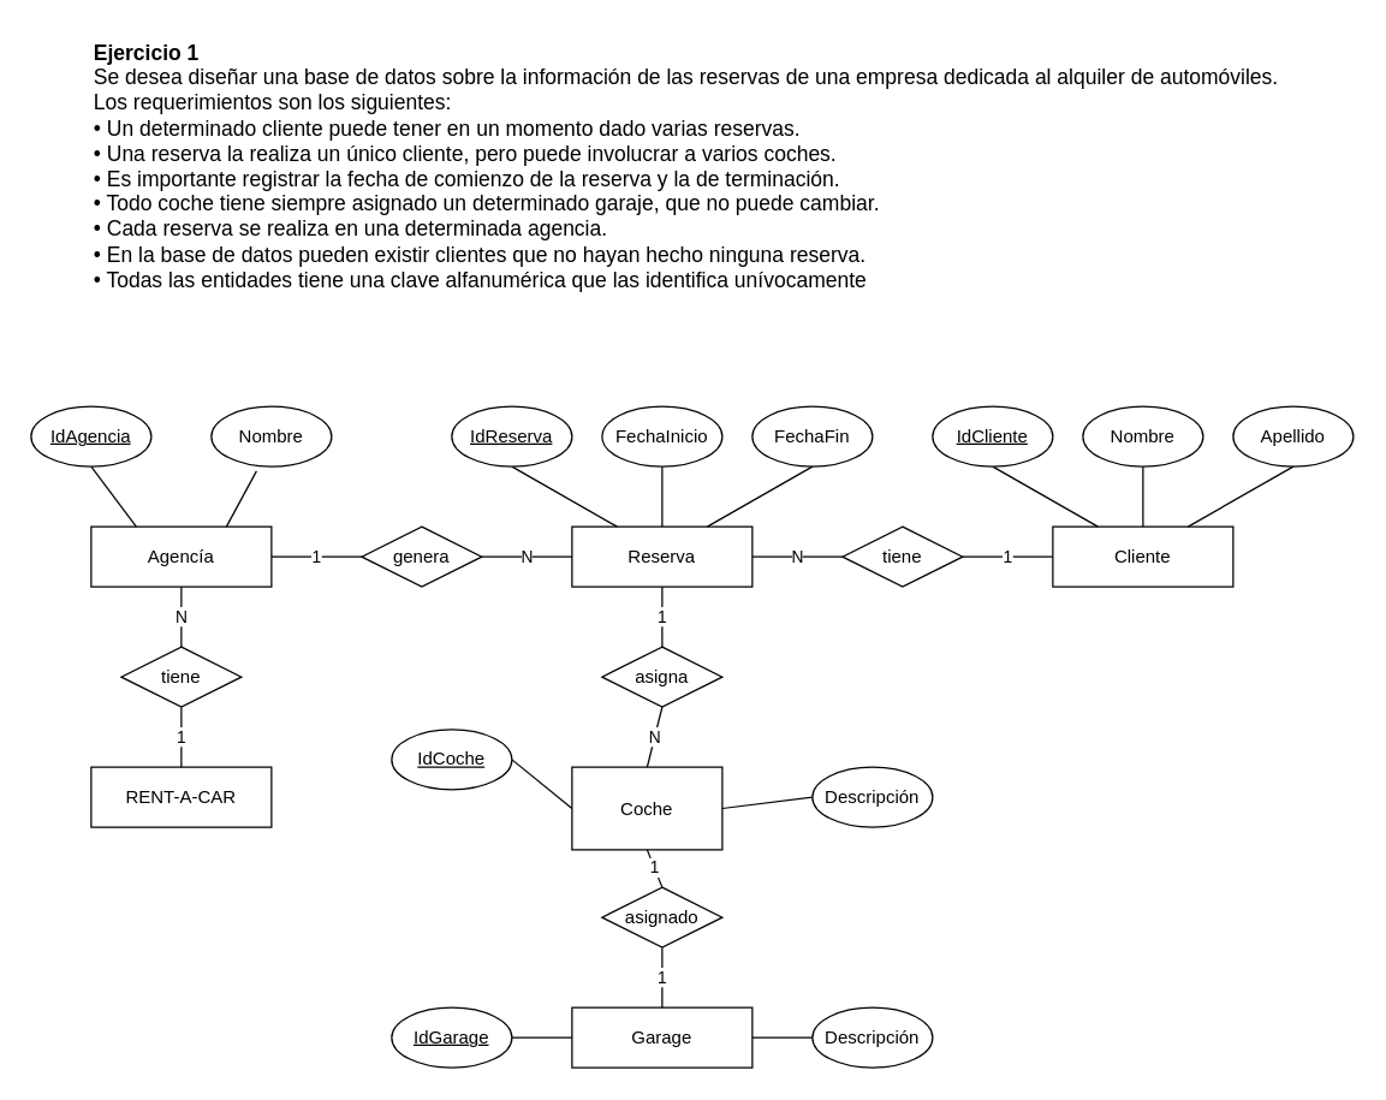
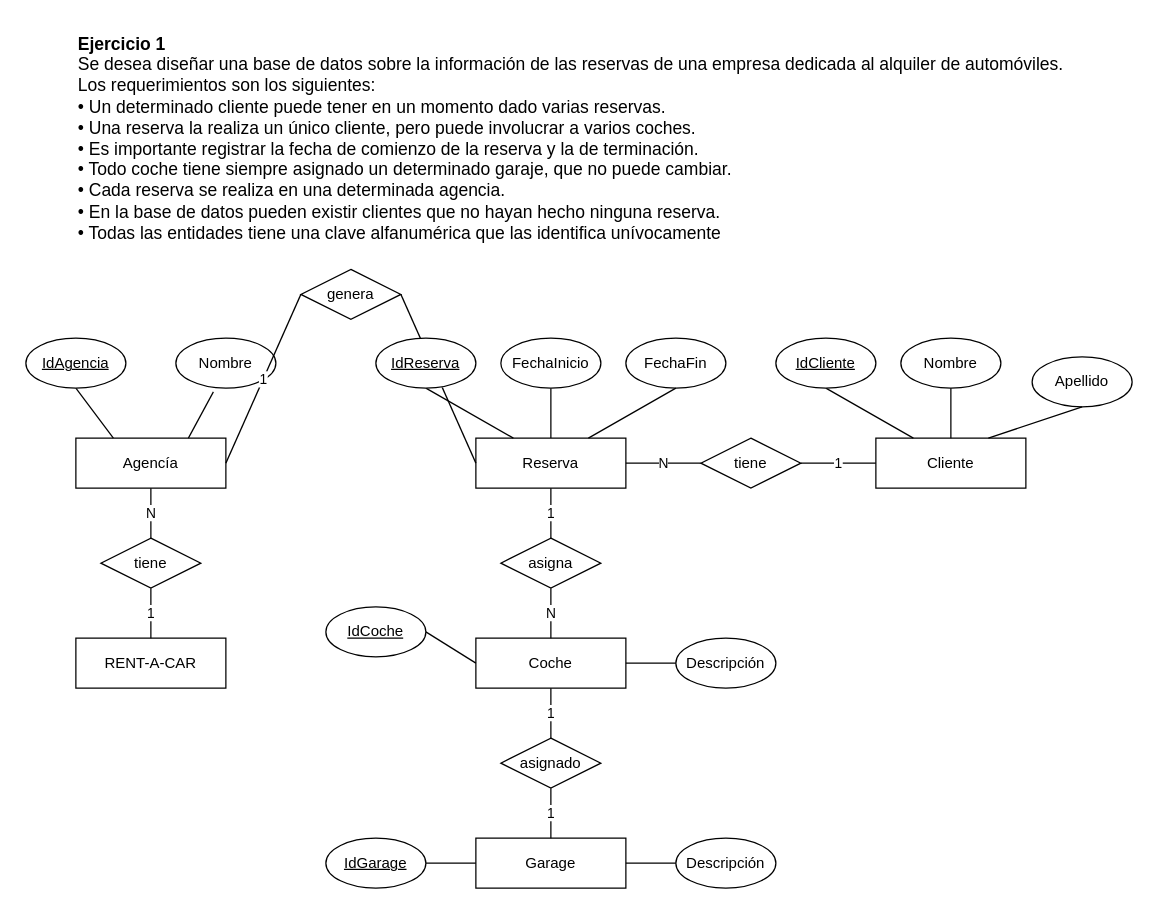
  <mxCell id="0" />
  <mxCell id="1" parent="0" />
  <mxCell id="2" value="Cliente" style="whiteSpace=wrap;html=1;align=center;fillColor=#FFFFFF;" parent="1" vertex="1"><mxGeometry x="700" y="350" width="120" height="40" as="geometry" /></mxCell>
  <mxCell id="3" style="edgeStyle=orthogonalEdgeStyle;rounded=0;orthogonalLoop=1;jettySize=auto;html=1;exitX=0.5;exitY=0;exitDx=0;exitDy=0;entryX=0.5;entryY=1;entryDx=0;entryDy=0;endArrow=none;endFill=0;" parent="1" source="4" target="21" edge="1"><mxGeometry relative="1" as="geometry" /></mxCell>
  <mxCell id="4" value="Reserva" style="whiteSpace=wrap;html=1;align=center;fillColor=#FFFFFF;" parent="1" vertex="1"><mxGeometry x="380" y="350" width="120" height="40" as="geometry" /></mxCell>
- <mxCell id="5" value="Coche" style="whiteSpace=wrap;html=1;align=center;fillColor=#FFFFFF;" parent="1" vertex="1"><mxGeometry x="380" y="510" width="100" height="55" as="geometry" /></mxCell>
+ <mxCell id="5" value="Coche" style="whiteSpace=wrap;html=1;align=center;fillColor=#FFFFFF;" parent="1" vertex="1"><mxGeometry x="380" y="510" width="120" height="40" as="geometry" /></mxCell>
  <mxCell id="6" value="" style="endArrow=none;html=1;rounded=0;exitX=0.25;exitY=0;exitDx=0;exitDy=0;entryX=0.5;entryY=1;entryDx=0;entryDy=0;" parent="1" source="2" target="39" edge="1"><mxGeometry relative="1" as="geometry"><mxPoint x="630" y="550" as="sourcePoint" /><mxPoint x="660" y="310" as="targetPoint" /></mxGeometry></mxCell>
  <mxCell id="7" value="Nombre" style="ellipse;whiteSpace=wrap;html=1;align=center;" parent="1" vertex="1"><mxGeometry x="720" width="80" height="40" as="geometry" y="270" /></mxCell>
- <mxCell id="8" value="Apellido" style="ellipse;whiteSpace=wrap;html=1;align=center;" parent="1" vertex="1"><mxGeometry x="820" width="80" height="40" as="geometry" y="270" /></mxCell>
+ <mxCell id="8" value="Apellido" style="ellipse;whiteSpace=wrap;html=1;align=center;" parent="1" vertex="1"><mxGeometry x="825" y="285" width="80" height="40" as="geometry" /></mxCell>
  <mxCell id="9" value="" style="endArrow=none;html=1;rounded=0;exitX=0.5;exitY=0;exitDx=0;exitDy=0;entryX=0.5;entryY=1;entryDx=0;entryDy=0;" parent="1" source="2" target="7" edge="1"><mxGeometry relative="1" as="geometry"><mxPoint x="500" y="390" as="sourcePoint" /><mxPoint x="544.645" y="324.142" as="targetPoint" /></mxGeometry></mxCell>
  <mxCell id="10" value="" style="endArrow=none;html=1;rounded=0;exitX=0.75;exitY=0;exitDx=0;exitDy=0;entryX=0.5;entryY=1;entryDx=0;entryDy=0;" parent="1" source="2" target="8" edge="1"><mxGeometry relative="1" as="geometry"><mxPoint x="500" y="400" as="sourcePoint" /><mxPoint x="630" y="310" as="targetPoint" /></mxGeometry></mxCell>
  <mxCell id="11" value="" style="endArrow=none;html=1;rounded=0;exitX=0.25;exitY=0;exitDx=0;exitDy=0;entryX=0.5;entryY=1;entryDx=0;entryDy=0;" parent="1" source="4" target="38" edge="1"><mxGeometry relative="1" as="geometry"><mxPoint x="460" y="630" as="sourcePoint" /><mxPoint x="380" y="310" as="targetPoint" /></mxGeometry></mxCell>
  <mxCell id="12" value="tiene" style="shape=rhombus;perimeter=rhombusPerimeter;whiteSpace=wrap;html=1;align=center;" parent="1" vertex="1"><mxGeometry x="560" y="350" width="80" height="40" as="geometry" /></mxCell>
  <mxCell id="13" value="1" style="endArrow=none;html=1;rounded=0;exitX=1;exitY=0.5;exitDx=0;exitDy=0;entryX=0;entryY=0.5;entryDx=0;entryDy=0;" parent="1" source="12" target="2" edge="1"><mxGeometry relative="1" as="geometry"><mxPoint x="660" y="370" as="sourcePoint" /><mxPoint x="494" y="440" as="targetPoint" /></mxGeometry></mxCell>
  <mxCell id="14" value="N" style="endArrow=none;html=1;rounded=0;exitX=1;exitY=0.5;exitDx=0;exitDy=0;entryX=0;entryY=0.5;entryDx=0;entryDy=0;" parent="1" source="4" target="12" edge="1"><mxGeometry relative="1" as="geometry"><mxPoint x="410" y="490" as="sourcePoint" /><mxPoint x="410" y="420" as="targetPoint" /></mxGeometry></mxCell>
  <mxCell id="15" value="asigna" style="shape=rhombus;perimeter=rhombusPerimeter;whiteSpace=wrap;html=1;align=center;" parent="1" vertex="1"><mxGeometry x="400" y="430" width="80" height="40" as="geometry" /></mxCell>
  <mxCell id="16" value="Descripción" style="ellipse;whiteSpace=wrap;html=1;align=center;" parent="1" vertex="1"><mxGeometry x="540" y="510" width="80" height="40" as="geometry" /></mxCell>
  <mxCell id="17" value="" style="endArrow=none;html=1;rounded=0;exitX=1;exitY=0.5;exitDx=0;exitDy=0;entryX=0;entryY=0.5;entryDx=0;entryDy=0;entryPerimeter=0;" parent="1" source="5" target="16" edge="1"><mxGeometry relative="1" as="geometry"><mxPoint x="290" y="900" as="sourcePoint" /><mxPoint x="330" y="930" as="targetPoint" /></mxGeometry></mxCell>
  <mxCell id="18" value="" style="endArrow=none;html=1;rounded=0;exitX=0;exitY=0.5;exitDx=0;exitDy=0;entryX=1;entryY=0.5;entryDx=0;entryDy=0;" parent="1" source="5" target="40" edge="1"><mxGeometry relative="1" as="geometry"><mxPoint x="290" y="890" as="sourcePoint" /><mxPoint x="340" y="530" as="targetPoint" /></mxGeometry></mxCell>
  <mxCell id="19" value="1" style="endArrow=none;html=1;rounded=0;exitX=0.5;exitY=0;exitDx=0;exitDy=0;entryX=0.5;entryY=1;entryDx=0;entryDy=0;" parent="1" source="15" target="4" edge="1"><mxGeometry relative="1" as="geometry"><mxPoint x="300" y="810" as="sourcePoint" /><mxPoint x="344" y="796" as="targetPoint" /></mxGeometry></mxCell>
  <mxCell id="20" value="N" style="endArrow=none;html=1;rounded=0;exitX=0.5;exitY=1;exitDx=0;exitDy=0;entryX=0.5;entryY=0;entryDx=0;entryDy=0;" parent="1" source="15" target="5" edge="1"><mxGeometry relative="1" as="geometry"><mxPoint x="250" y="680" as="sourcePoint" /><mxPoint x="360" y="620" as="targetPoint" /></mxGeometry></mxCell>
  <mxCell id="21" value="FechaInicio" style="ellipse;whiteSpace=wrap;html=1;align=center;" parent="1" vertex="1"><mxGeometry x="400" width="80" height="40" as="geometry" y="270" /></mxCell>
  <mxCell id="22" value="FechaFin" style="ellipse;whiteSpace=wrap;html=1;align=center;" parent="1" vertex="1"><mxGeometry x="500" width="80" height="40" as="geometry" y="270" /></mxCell>
  <mxCell id="23" value="Garage" style="whiteSpace=wrap;html=1;align=center;fillColor=#FFFFFF;" parent="1" vertex="1"><mxGeometry x="380" y="670" width="120" height="40" as="geometry" /></mxCell>
  <mxCell id="24" value="asignado" style="shape=rhombus;perimeter=rhombusPerimeter;whiteSpace=wrap;html=1;align=center;" parent="1" vertex="1"><mxGeometry x="400" y="590" width="80" height="40" as="geometry" /></mxCell>
  <mxCell id="25" value="Descripción" style="ellipse;whiteSpace=wrap;html=1;align=center;" parent="1" vertex="1"><mxGeometry x="540" y="670" width="80" height="40" as="geometry" /></mxCell>
  <mxCell id="26" value="" style="endArrow=none;html=1;rounded=0;exitX=1;exitY=0.5;exitDx=0;exitDy=0;entryX=0;entryY=0.5;entryDx=0;entryDy=0;" parent="1" source="23" target="25" edge="1"><mxGeometry relative="1" as="geometry"><mxPoint x="310" y="1090" as="sourcePoint" /><mxPoint x="350" y="1125" as="targetPoint" /></mxGeometry></mxCell>
  <mxCell id="27" value="" style="endArrow=none;html=1;rounded=0;exitX=0;exitY=0.5;exitDx=0;exitDy=0;entryX=1;entryY=0.5;entryDx=0;entryDy=0;" parent="1" source="23" target="41" edge="1"><mxGeometry relative="1" as="geometry"><mxPoint x="290" y="1085" as="sourcePoint" /><mxPoint x="340" y="690" as="targetPoint" /></mxGeometry></mxCell>
  <mxCell id="28" value="1" style="endArrow=none;html=1;rounded=0;entryX=0.5;entryY=0;entryDx=0;entryDy=0;exitX=0.5;exitY=1;exitDx=0;exitDy=0;" parent="1" source="5" target="24" edge="1"><mxGeometry relative="1" as="geometry"><mxPoint x="240" y="920" as="sourcePoint" /><mxPoint x="250" y="885" as="targetPoint" /></mxGeometry></mxCell>
  <mxCell id="29" value="1" style="endArrow=none;html=1;rounded=0;entryX=0.5;entryY=0;entryDx=0;entryDy=0;exitX=0.5;exitY=1;exitDx=0;exitDy=0;" parent="1" source="24" target="23" edge="1"><mxGeometry relative="1" as="geometry"><mxPoint x="250" y="925" as="sourcePoint" /><mxPoint x="255" y="980" as="targetPoint" /></mxGeometry></mxCell>
  <mxCell id="30" value="Agencía" style="whiteSpace=wrap;html=1;align=center;fillColor=#FFFFFF;" parent="1" vertex="1"><mxGeometry y="350" width="120" height="40" as="geometry" x="60" /></mxCell>
  <mxCell id="31" value="Nombre" style="ellipse;whiteSpace=wrap;html=1;align=center;" parent="1" vertex="1"><mxGeometry x="140" width="80" height="40" as="geometry" y="270" /></mxCell>
  <mxCell id="32" value="" style="endArrow=none;html=1;rounded=0;exitX=0.5;exitY=1;exitDx=0;exitDy=0;entryX=0.25;entryY=0;entryDx=0;entryDy=0;" parent="1" source="37" target="30" edge="1"><mxGeometry relative="1" as="geometry"><mxPoint x="68" y="311" as="sourcePoint" /><mxPoint x="464" y="581" as="targetPoint" /></mxGeometry></mxCell>
  <mxCell id="33" value="" style="endArrow=none;html=1;rounded=0;entryX=0.75;entryY=0;entryDx=0;entryDy=0;" parent="1" target="30" edge="1"><mxGeometry relative="1" as="geometry"><mxPoint x="170" y="313" as="sourcePoint" /><mxPoint x="145" y="500" as="targetPoint" /></mxGeometry></mxCell>
- <mxCell id="34" value="genera" style="shape=rhombus;perimeter=rhombusPerimeter;whiteSpace=wrap;html=1;align=center;" parent="1" vertex="1"><mxGeometry x="240" y="350" width="80" height="40" as="geometry" /></mxCell>
+ <mxCell id="34" value="genera" style="shape=rhombus;perimeter=rhombusPerimeter;whiteSpace=wrap;html=1;align=center;" parent="1" vertex="1"><mxGeometry x="240" y="215" width="80" height="40" as="geometry" /></mxCell>
  <mxCell id="35" value="1" style="endArrow=none;html=1;rounded=0;exitX=0;exitY=0.5;exitDx=0;exitDy=0;entryX=1;entryY=0.5;entryDx=0;entryDy=0;" parent="1" source="34" target="30" edge="1"><mxGeometry relative="1" as="geometry"><mxPoint x="220" y="370" as="sourcePoint" /><mxPoint x="145" y="500" as="targetPoint" /></mxGeometry></mxCell>
  <mxCell id="36" value="N" style="endArrow=none;html=1;rounded=0;exitX=1;exitY=0.5;exitDx=0;exitDy=0;entryX=0;entryY=0.5;entryDx=0;entryDy=0;" parent="1" source="34" target="4" edge="1"><mxGeometry relative="1" as="geometry"><mxPoint x="220" y="575" as="sourcePoint" /><mxPoint x="218" y="542" as="targetPoint" /></mxGeometry></mxCell>
  <mxCell id="37" value="IdAgencia" style="ellipse;whiteSpace=wrap;html=1;align=center;fontStyle=4;" parent="1" vertex="1"><mxGeometry x="20" width="80" height="40" as="geometry" y="270" /></mxCell>
  <mxCell id="38" value="IdReserva" style="ellipse;whiteSpace=wrap;html=1;align=center;fontStyle=4;" parent="1" vertex="1"><mxGeometry x="300" width="80" height="40" as="geometry" y="270" /></mxCell>
  <mxCell id="39" value="IdCliente" style="ellipse;whiteSpace=wrap;html=1;align=center;fontStyle=4;" parent="1" vertex="1"><mxGeometry x="620" width="80" height="40" as="geometry" y="270" /></mxCell>
  <mxCell id="40" value="IdCoche" style="ellipse;whiteSpace=wrap;html=1;align=center;fontStyle=4;" parent="1" vertex="1"><mxGeometry x="260" y="485" width="80" height="40" as="geometry" /></mxCell>
  <mxCell id="41" value="IdGarage" style="ellipse;whiteSpace=wrap;html=1;align=center;fontStyle=4;" parent="1" vertex="1"><mxGeometry x="260" y="670" width="80" height="40" as="geometry" /></mxCell>
  <mxCell id="42" value="" style="endArrow=none;html=1;rounded=0;exitX=0.75;exitY=0;exitDx=0;exitDy=0;entryX=0.5;entryY=1;entryDx=0;entryDy=0;" parent="1" source="4" target="22" edge="1"><mxGeometry relative="1" as="geometry"><mxPoint x="420" y="360" as="sourcePoint" /><mxPoint x="350" y="320" as="targetPoint" /></mxGeometry></mxCell>
  <mxCell id="43" value="RENT-A-CAR" style="whiteSpace=wrap;html=1;align=center;" parent="1" vertex="1"><mxGeometry y="510" width="120" height="40" as="geometry" x="60" /></mxCell>
  <mxCell id="44" value="tiene" style="shape=rhombus;perimeter=rhombusPerimeter;whiteSpace=wrap;html=1;align=center;" parent="1" vertex="1"><mxGeometry x="80" y="430" width="80" height="40" as="geometry" /></mxCell>
  <mxCell id="45" value="1" style="endArrow=none;html=1;rounded=0;exitX=0.5;exitY=1;exitDx=0;exitDy=0;entryX=0.5;entryY=0;entryDx=0;entryDy=0;" parent="1" source="44" target="43" edge="1"><mxGeometry relative="1" as="geometry"><mxPoint y="450" as="sourcePoint" x="60" /><mxPoint x="120" y="500" as="targetPoint" /></mxGeometry></mxCell>
  <mxCell id="46" value="N" style="endArrow=none;html=1;rounded=0;exitX=0.5;exitY=0;exitDx=0;exitDy=0;entryX=0.5;entryY=1;entryDx=0;entryDy=0;" parent="1" source="44" target="30" edge="1"><mxGeometry relative="1" as="geometry"><mxPoint y="655" as="sourcePoint" x="60" /><mxPoint x="220" y="450" as="targetPoint" /></mxGeometry></mxCell>
  <mxCell id="47" value="&lt;p style=&quot;box-sizing: border-box ; margin: 0px ; padding: 0px ; font-family: inherit ; font-size: 0.875rem ; line-height: inherit ; overflow-wrap: break-word ; cursor: text&quot;&gt;&lt;span style=&quot;box-sizing: border-box ; font-weight: 700 ; line-height: inherit&quot;&gt;Ejercicio 1&lt;/span&gt;&lt;/p&gt;&lt;p style=&quot;box-sizing: border-box ; margin: 0px ; padding: 0px ; font-family: inherit ; font-size: 0.875rem ; line-height: inherit ; overflow-wrap: break-word ; cursor: text&quot;&gt;&lt;span style=&quot;font-family: inherit ; font-size: 0.875rem&quot;&gt;Se desea diseñar una base de datos sobre la información de las reservas de una empresa dedicada al alquiler de automóviles.&lt;/span&gt;&lt;br&gt;&lt;/p&gt;&lt;p style=&quot;box-sizing: border-box ; margin: 0px ; padding: 0px ; font-family: inherit ; font-size: 0.875rem ; line-height: inherit ; overflow-wrap: break-word ; cursor: text&quot;&gt;Los requerimientos son los siguientes:&lt;/p&gt;&lt;p style=&quot;box-sizing: border-box ; margin: 0px ; padding: 0px ; font-family: inherit ; font-size: 0.875rem ; line-height: inherit ; overflow-wrap: break-word ; cursor: text&quot;&gt;• Un determinado cliente puede tener en un momento dado varias reservas.&lt;/p&gt;&lt;p style=&quot;box-sizing: border-box ; margin: 0px ; padding: 0px ; font-family: inherit ; font-size: 0.875rem ; line-height: inherit ; overflow-wrap: break-word ; cursor: text&quot;&gt;• Una reserva la realiza un único cliente, pero puede involucrar a varios coches.&lt;/p&gt;&lt;p style=&quot;box-sizing: border-box ; margin: 0px ; padding: 0px ; font-family: inherit ; font-size: 0.875rem ; line-height: inherit ; overflow-wrap: break-word ; cursor: text&quot;&gt;• Es importante registrar la fecha de comienzo de la reserva y la de terminación.&lt;/p&gt;&lt;p style=&quot;box-sizing: border-box ; margin: 0px ; padding: 0px ; font-family: inherit ; font-size: 0.875rem ; line-height: inherit ; overflow-wrap: break-word ; cursor: text&quot;&gt;• Todo coche tiene siempre asignado un determinado garaje, que no puede cambiar.&lt;/p&gt;&lt;p style=&quot;box-sizing: border-box ; margin: 0px ; padding: 0px ; font-family: inherit ; font-size: 0.875rem ; line-height: inherit ; overflow-wrap: break-word ; cursor: text&quot;&gt;• Cada reserva se realiza en una determinada agencia.&lt;/p&gt;&lt;p style=&quot;box-sizing: border-box ; margin: 0px ; padding: 0px ; font-family: inherit ; font-size: 0.875rem ; line-height: inherit ; overflow-wrap: break-word ; cursor: text&quot;&gt;• En la base de datos pueden existir clientes que no hayan hecho ninguna reserva.&lt;/p&gt;&lt;p style=&quot;box-sizing: border-box ; margin: 0px ; padding: 0px ; font-family: inherit ; font-size: 0.875rem ; line-height: inherit ; overflow-wrap: break-word ; cursor: text&quot;&gt;• Todas las entidades tiene una clave alfanumérica que las identifica unívocamente&lt;/p&gt;" style="text;html=1;strokeColor=none;fillColor=none;align=left;verticalAlign=middle;whiteSpace=wrap;rounded=0;" vertex="1" parent="1"><mxGeometry y="20" width="800" height="180" as="geometry" x="60" /></mxCell>
